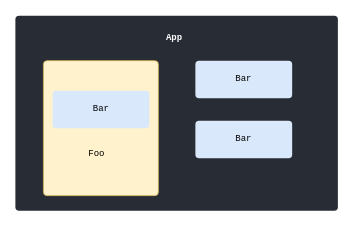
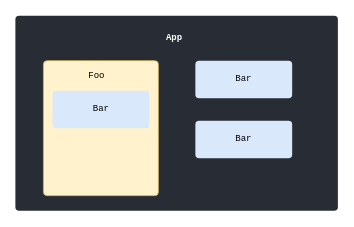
  <mxCell id="0" />
  <mxCell id="1" parent="0" />
  <mxCell id="2" value="" style="rounded=1;absoluteArcSize=1;html=1;arcSize=10;fontFamily=Courier New;fillColor=#282c34;fontColor=#FFFFFF;strokeColor=none;" vertex="1" parent="1"><mxGeometry x="20" y="20" width="430" height="260" as="geometry" /></mxCell>
  <mxCell id="3" value="&lt;span style=&quot;background-color: transparent&quot;&gt;&lt;font color=&quot;#FFFFFF&quot;&gt;&lt;b&gt;App&lt;/b&gt;&lt;/font&gt;&lt;/span&gt;" style="html=1;shape=mxgraph.er.anchor;whiteSpace=wrap;fontFamily=Courier New;" vertex="1" parent="2"><mxGeometry x="126.663" y="20" width="170" height="20" as="geometry" /></mxCell>
  <mxCell id="4" value="" style="rounded=1;absoluteArcSize=1;html=1;arcSize=10;fillColor=#fff2cc;strokeColor=#d6b656;fontFamily=Courier New;" vertex="1" parent="2"><mxGeometry x="37.391" y="60" width="153.304" height="180" as="geometry" /></mxCell>
- <mxCell id="5" value="Foo" style="html=1;shape=mxgraph.er.anchor;whiteSpace=wrap;fontFamily=Courier New;" vertex="1" parent="4"><mxGeometry x="35.491" y="105" width="70.983" height="40" as="geometry" /></mxCell>
+ <mxCell id="5" value="Foo" style="html=1;shape=mxgraph.er.anchor;whiteSpace=wrap;fontFamily=Courier New;" vertex="1" parent="4"><mxGeometry x="35.491" width="70.983" height="40" as="geometry" /></mxCell>
  <mxCell id="6" value="&lt;div&gt;&lt;span style=&quot;background-color: transparent&quot;&gt;Bar&lt;/span&gt;&lt;/div&gt;" style="rounded=1;absoluteArcSize=1;html=1;arcSize=10;whiteSpace=wrap;points=[];fillColor=#dae8fc;strokeColor=none;fontFamily=Courier New;" vertex="1" parent="4"><mxGeometry x="12.126" y="40" width="129.06" height="50" as="geometry" /></mxCell>
  <mxCell id="7" value="&lt;div&gt;Bar&lt;/div&gt;" style="rounded=1;absoluteArcSize=1;html=1;arcSize=10;whiteSpace=wrap;points=[];fillColor=#dae8fc;strokeColor=none;fontFamily=Courier New;" vertex="1" parent="2"><mxGeometry x="239.997" y="60" width="129.06" height="50" as="geometry" /></mxCell>
  <mxCell id="8" value="&lt;div&gt;Bar&lt;/div&gt;" style="rounded=1;absoluteArcSize=1;html=1;arcSize=10;whiteSpace=wrap;points=[];fillColor=#dae8fc;strokeColor=none;fontFamily=Courier New;" vertex="1" parent="2"><mxGeometry x="239.997" y="140" width="129.06" height="50" as="geometry" /></mxCell>
